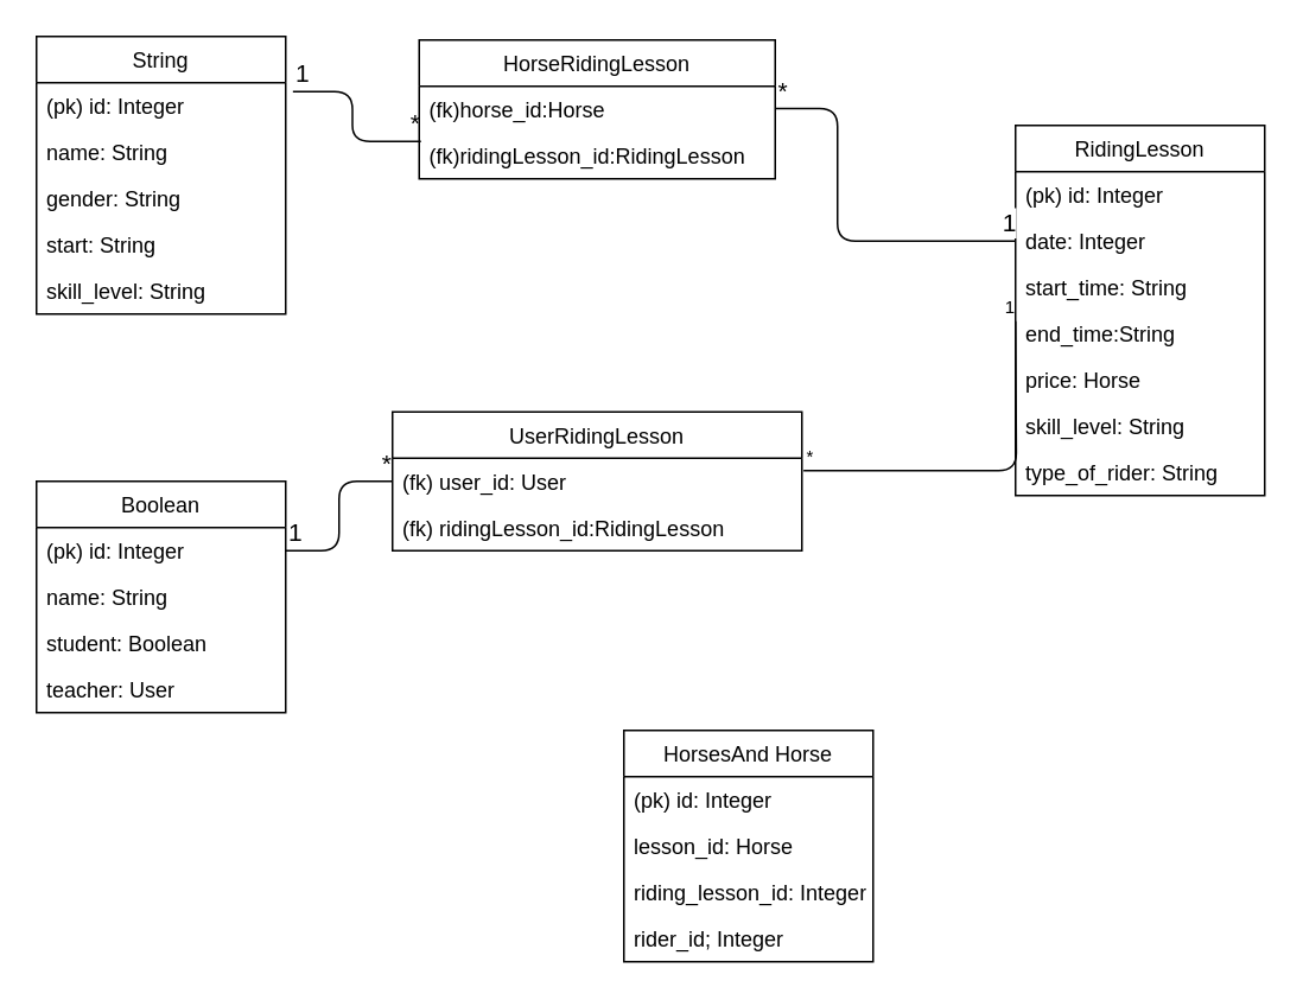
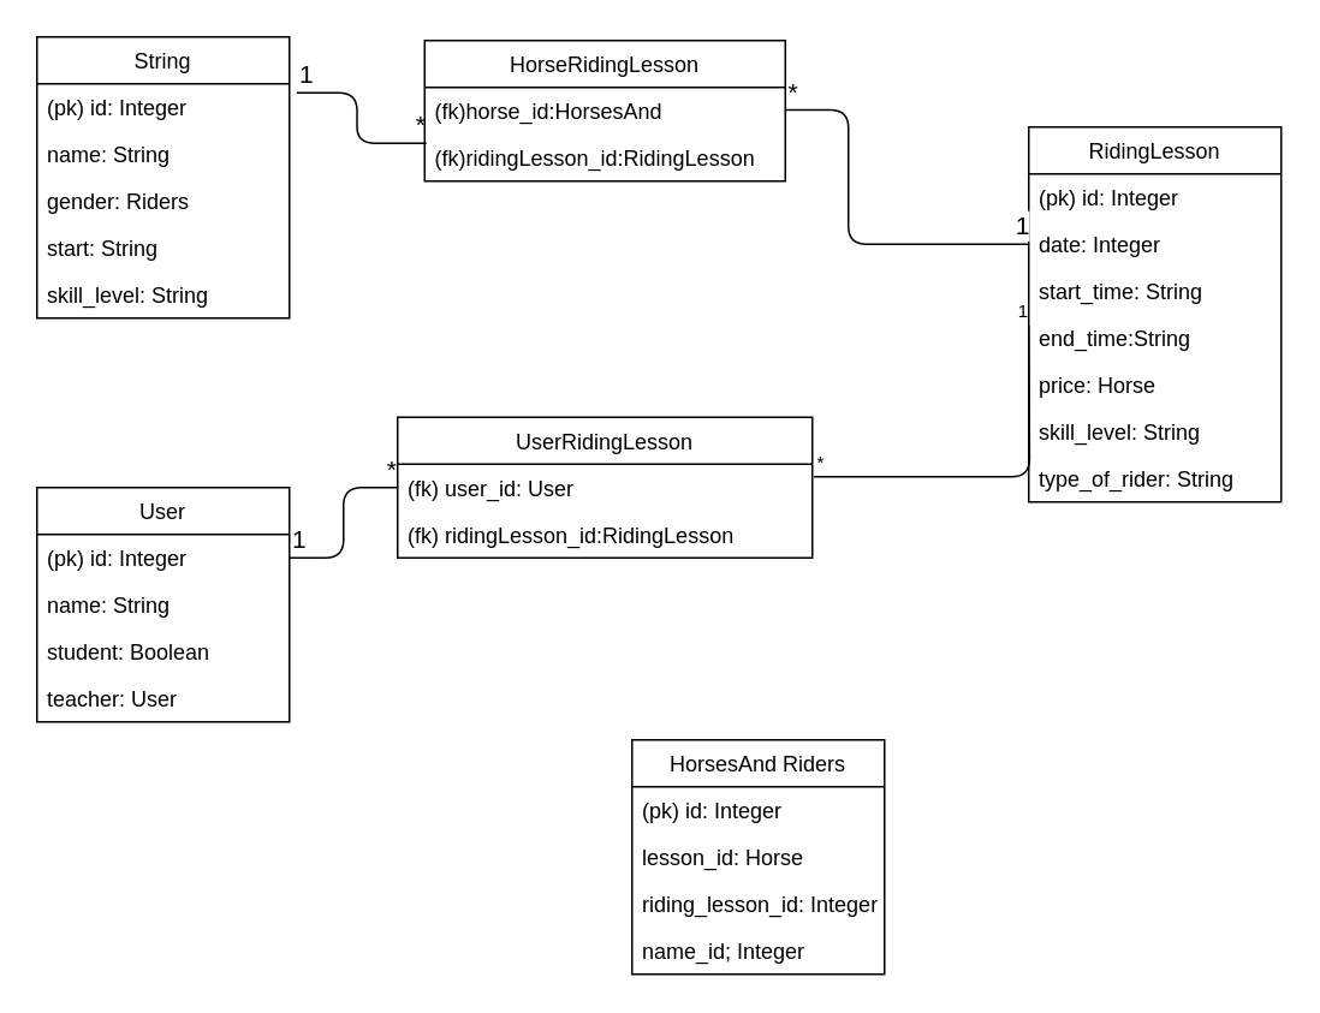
  <mxCell id="0" />
  <mxCell id="1" parent="0" />
  <mxCell id="2" value="String" style="swimlane;fontStyle=0;childLayout=stackLayout;horizontal=1;startSize=26;fillColor=none;horizontalStack=0;resizeParent=1;resizeParentMax=0;resizeLast=0;collapsible=1;marginBottom=0;" parent="1" vertex="1"><mxGeometry x="20" y="20" width="140" height="156" as="geometry" /></mxCell>
  <mxCell id="3" value="(pk) id: Integer" style="text;strokeColor=none;fillColor=none;align=left;verticalAlign=top;spacingLeft=4;spacingRight=4;overflow=hidden;rotatable=0;points=[[0,0.5],[1,0.5]];portConstraint=eastwest;" parent="2" vertex="1"><mxGeometry y="26" width="140" height="26" as="geometry" /></mxCell>
  <mxCell id="4" value="name: String" style="text;strokeColor=none;fillColor=none;align=left;verticalAlign=top;spacingLeft=4;spacingRight=4;overflow=hidden;rotatable=0;points=[[0,0.5],[1,0.5]];portConstraint=eastwest;" parent="2" vertex="1"><mxGeometry y="52" width="140" height="26" as="geometry" /></mxCell>
- <mxCell id="5" value="gender: String" style="text;strokeColor=none;fillColor=none;align=left;verticalAlign=top;spacingLeft=4;spacingRight=4;overflow=hidden;rotatable=0;points=[[0,0.5],[1,0.5]];portConstraint=eastwest;" parent="2" vertex="1"><mxGeometry y="78" width="140" height="26" as="geometry" /></mxCell>
+ <mxCell id="5" value="gender: Riders" style="text;strokeColor=none;fillColor=none;align=left;verticalAlign=top;spacingLeft=4;spacingRight=4;overflow=hidden;rotatable=0;points=[[0,0.5],[1,0.5]];portConstraint=eastwest;" parent="2" vertex="1"><mxGeometry y="78" width="140" height="26" as="geometry" /></mxCell>
  <mxCell id="6" value="start: String" style="text;strokeColor=none;fillColor=none;align=left;verticalAlign=top;spacingLeft=4;spacingRight=4;overflow=hidden;rotatable=0;points=[[0,0.5],[1,0.5]];portConstraint=eastwest;" parent="2" vertex="1"><mxGeometry y="104" width="140" height="26" as="geometry" /></mxCell>
  <mxCell id="7" value="skill_level: String" style="text;strokeColor=none;fillColor=none;align=left;verticalAlign=top;spacingLeft=4;spacingRight=4;overflow=hidden;rotatable=0;points=[[0,0.5],[1,0.5]];portConstraint=eastwest;" parent="2" vertex="1"><mxGeometry y="130" width="140" height="26" as="geometry" /></mxCell>
- <mxCell id="8" value="Boolean" style="swimlane;fontStyle=0;childLayout=stackLayout;horizontal=1;startSize=26;fillColor=none;horizontalStack=0;resizeParent=1;resizeParentMax=0;resizeLast=0;collapsible=1;marginBottom=0;" parent="1" vertex="1"><mxGeometry x="20" y="270" width="140" height="130" as="geometry" /></mxCell>
+ <mxCell id="8" value="User" style="swimlane;fontStyle=0;childLayout=stackLayout;horizontal=1;startSize=26;fillColor=none;horizontalStack=0;resizeParent=1;resizeParentMax=0;resizeLast=0;collapsible=1;marginBottom=0;" parent="1" vertex="1"><mxGeometry x="20" y="270" width="140" height="130" as="geometry" /></mxCell>
  <mxCell id="9" value="(pk) id: Integer" style="text;strokeColor=none;fillColor=none;align=left;verticalAlign=top;spacingLeft=4;spacingRight=4;overflow=hidden;rotatable=0;points=[[0,0.5],[1,0.5]];portConstraint=eastwest;" parent="8" vertex="1"><mxGeometry y="26" width="140" height="26" as="geometry" /></mxCell>
  <mxCell id="10" value="name: String" style="text;strokeColor=none;fillColor=none;align=left;verticalAlign=top;spacingLeft=4;spacingRight=4;overflow=hidden;rotatable=0;points=[[0,0.5],[1,0.5]];portConstraint=eastwest;" parent="8" vertex="1"><mxGeometry y="52" width="140" height="26" as="geometry" /></mxCell>
  <mxCell id="11" value="student: Boolean" style="text;strokeColor=none;fillColor=none;align=left;verticalAlign=top;spacingLeft=4;spacingRight=4;overflow=hidden;rotatable=0;points=[[0,0.5],[1,0.5]];portConstraint=eastwest;" parent="8" vertex="1"><mxGeometry y="78" width="140" height="26" as="geometry" /></mxCell>
  <mxCell id="12" value="teacher: User" style="text;strokeColor=none;fillColor=none;align=left;verticalAlign=top;spacingLeft=4;spacingRight=4;overflow=hidden;rotatable=0;points=[[0,0.5],[1,0.5]];portConstraint=eastwest;" parent="8" vertex="1"><mxGeometry y="104" width="140" height="26" as="geometry" /></mxCell>
  <mxCell id="13" value="RidingLesson" style="swimlane;fontStyle=0;childLayout=stackLayout;horizontal=1;startSize=26;fillColor=none;horizontalStack=0;resizeParent=1;resizeParentMax=0;resizeLast=0;collapsible=1;marginBottom=0;" parent="1" vertex="1"><mxGeometry x="570" y="70" width="140" height="208" as="geometry" /></mxCell>
  <mxCell id="14" value="(pk) id: Integer" style="text;strokeColor=none;fillColor=none;align=left;verticalAlign=top;spacingLeft=4;spacingRight=4;overflow=hidden;rotatable=0;points=[[0,0.5],[1,0.5]];portConstraint=eastwest;" parent="13" vertex="1"><mxGeometry y="26" width="140" height="26" as="geometry" /></mxCell>
  <mxCell id="15" value="date: Integer" style="text;strokeColor=none;fillColor=none;align=left;verticalAlign=top;spacingLeft=4;spacingRight=4;overflow=hidden;rotatable=0;points=[[0,0.5],[1,0.5]];portConstraint=eastwest;" parent="13" vertex="1"><mxGeometry y="52" width="140" height="26" as="geometry" /></mxCell>
  <mxCell id="16" value="start_time: String" style="text;strokeColor=none;fillColor=none;align=left;verticalAlign=top;spacingLeft=4;spacingRight=4;overflow=hidden;rotatable=0;points=[[0,0.5],[1,0.5]];portConstraint=eastwest;" parent="13" vertex="1"><mxGeometry y="78" width="140" height="26" as="geometry" /></mxCell>
  <mxCell id="17" value="end_time:String" style="text;strokeColor=none;fillColor=none;align=left;verticalAlign=top;spacingLeft=4;spacingRight=4;overflow=hidden;rotatable=0;points=[[0,0.5],[1,0.5]];portConstraint=eastwest;" parent="13" vertex="1"><mxGeometry y="104" width="140" height="26" as="geometry" /></mxCell>
  <mxCell id="18" value="price: Horse" style="text;strokeColor=none;fillColor=none;align=left;verticalAlign=top;spacingLeft=4;spacingRight=4;overflow=hidden;rotatable=0;points=[[0,0.5],[1,0.5]];portConstraint=eastwest;" parent="13" vertex="1"><mxGeometry y="130" width="140" height="26" as="geometry" /></mxCell>
  <mxCell id="19" value="skill_level: String" style="text;strokeColor=none;fillColor=none;align=left;verticalAlign=top;spacingLeft=4;spacingRight=4;overflow=hidden;rotatable=0;points=[[0,0.5],[1,0.5]];portConstraint=eastwest;" parent="13" vertex="1"><mxGeometry y="156" width="140" height="26" as="geometry" /></mxCell>
  <mxCell id="20" value="type_of_rider: String" style="text;strokeColor=none;fillColor=none;align=left;verticalAlign=top;spacingLeft=4;spacingRight=4;overflow=hidden;rotatable=0;points=[[0,0.5],[1,0.5]];portConstraint=eastwest;" parent="13" vertex="1"><mxGeometry y="182" width="140" height="26" as="geometry" /></mxCell>
  <mxCell id="21" value="" style="endArrow=none;html=1;edgeStyle=orthogonalEdgeStyle;entryX=0;entryY=0.5;entryDx=0;entryDy=0;exitX=1;exitY=0.5;exitDx=0;exitDy=0;" parent="1" source="9" target="28" edge="1"><mxGeometry relative="1" as="geometry"><mxPoint x="20" y="370" as="sourcePoint" /><mxPoint x="180" y="370" as="targetPoint" /></mxGeometry></mxCell>
  <mxCell id="22" value="&lt;font style=&quot;font-size: 14px&quot;&gt;1&lt;/font&gt;" style="resizable=0;html=1;align=left;verticalAlign=bottom;labelBackgroundColor=#ffffff;fontSize=10;" parent="21" connectable="0" vertex="1"><mxGeometry x="-1" relative="1" as="geometry" /></mxCell>
  <mxCell id="23" value="&lt;font style=&quot;font-size: 14px&quot;&gt;*&lt;/font&gt;" style="resizable=0;html=1;align=right;verticalAlign=bottom;labelBackgroundColor=#ffffff;fontSize=10;" parent="21" connectable="0" vertex="1"><mxGeometry x="1" relative="1" as="geometry" /></mxCell>
  <mxCell id="24" value="" style="endArrow=none;html=1;edgeStyle=orthogonalEdgeStyle;exitX=1.029;exitY=0.192;exitDx=0;exitDy=0;exitPerimeter=0;entryX=0.005;entryY=0.192;entryDx=0;entryDy=0;entryPerimeter=0;" parent="1" source="3" target="32" edge="1"><mxGeometry relative="1" as="geometry"><mxPoint x="20" y="370" as="sourcePoint" /><mxPoint x="270" y="80" as="targetPoint" /></mxGeometry></mxCell>
  <mxCell id="25" value="&lt;font style=&quot;font-size: 14px&quot;&gt;1&lt;/font&gt;" style="resizable=0;html=1;align=left;verticalAlign=bottom;labelBackgroundColor=#ffffff;fontSize=10;" parent="24" connectable="0" vertex="1"><mxGeometry x="-1" relative="1" as="geometry" /></mxCell>
  <mxCell id="26" value="&lt;font style=&quot;font-size: 14px&quot;&gt;*&lt;/font&gt;" style="resizable=0;html=1;align=right;verticalAlign=bottom;labelBackgroundColor=#ffffff;fontSize=10;" parent="24" connectable="0" vertex="1"><mxGeometry x="1" relative="1" as="geometry" /></mxCell>
  <mxCell id="27" value="UserRidingLesson" style="swimlane;fontStyle=0;childLayout=stackLayout;horizontal=1;startSize=26;fillColor=none;horizontalStack=0;resizeParent=1;resizeParentMax=0;resizeLast=0;collapsible=1;marginBottom=0;" parent="1" vertex="1"><mxGeometry x="220" y="231" width="230" height="78" as="geometry" /></mxCell>
  <mxCell id="28" value="(fk) user_id: User" style="text;strokeColor=none;fillColor=none;align=left;verticalAlign=top;spacingLeft=4;spacingRight=4;overflow=hidden;rotatable=0;points=[[0,0.5],[1,0.5]];portConstraint=eastwest;" parent="27" vertex="1"><mxGeometry y="26" width="230" height="26" as="geometry" /></mxCell>
  <mxCell id="29" value="(fk) ridingLesson_id:RidingLesson" style="text;strokeColor=none;fillColor=none;align=left;verticalAlign=top;spacingLeft=4;spacingRight=4;overflow=hidden;rotatable=0;points=[[0,0.5],[1,0.5]];portConstraint=eastwest;" parent="27" vertex="1"><mxGeometry y="52" width="230" height="26" as="geometry" /></mxCell>
  <mxCell id="30" value="HorseRidingLesson" style="swimlane;fontStyle=0;childLayout=stackLayout;horizontal=1;startSize=26;fillColor=none;horizontalStack=0;resizeParent=1;resizeParentMax=0;resizeLast=0;collapsible=1;marginBottom=0;" parent="1" vertex="1"><mxGeometry x="235" y="22" width="200" height="78" as="geometry" /></mxCell>
- <mxCell id="31" value="(fk)horse_id:Horse" style="text;strokeColor=none;fillColor=none;align=left;verticalAlign=top;spacingLeft=4;spacingRight=4;overflow=hidden;rotatable=0;points=[[0,0.5],[1,0.5]];portConstraint=eastwest;" parent="30" vertex="1"><mxGeometry y="26" width="200" height="26" as="geometry" /></mxCell>
+ <mxCell id="31" value="(fk)horse_id:HorsesAnd" style="text;strokeColor=none;fillColor=none;align=left;verticalAlign=top;spacingLeft=4;spacingRight=4;overflow=hidden;rotatable=0;points=[[0,0.5],[1,0.5]];portConstraint=eastwest;" parent="30" vertex="1"><mxGeometry y="26" width="200" height="26" as="geometry" /></mxCell>
  <mxCell id="32" value="(fk)ridingLesson_id:RidingLesson" style="text;strokeColor=none;fillColor=none;align=left;verticalAlign=top;spacingLeft=4;spacingRight=4;overflow=hidden;rotatable=0;points=[[0,0.5],[1,0.5]];portConstraint=eastwest;" parent="30" vertex="1"><mxGeometry y="52" width="200" height="26" as="geometry" /></mxCell>
  <mxCell id="33" value="" style="endArrow=none;html=1;edgeStyle=orthogonalEdgeStyle;entryX=0;entryY=0.5;entryDx=0;entryDy=0;" parent="1" target="15" edge="1"><mxGeometry relative="1" as="geometry"><mxPoint x="435" y="60.5" as="sourcePoint" /><mxPoint x="595" y="60.5" as="targetPoint" /><Array as="points"><mxPoint x="470" y="61" /><mxPoint x="470" y="135" /></Array></mxGeometry></mxCell>
  <mxCell id="34" value="&lt;font style=&quot;font-size: 14px&quot;&gt;*&lt;/font&gt;" style="resizable=0;html=1;align=left;verticalAlign=bottom;labelBackgroundColor=#ffffff;fontSize=10;" parent="33" connectable="0" vertex="1"><mxGeometry x="-1" relative="1" as="geometry" /></mxCell>
  <mxCell id="35" value="&lt;font style=&quot;font-size: 14px&quot;&gt;1&lt;/font&gt;" style="resizable=0;html=1;align=right;verticalAlign=bottom;labelBackgroundColor=#ffffff;fontSize=10;" parent="33" connectable="0" vertex="1"><mxGeometry x="1" relative="1" as="geometry" /></mxCell>
  <mxCell id="36" value="" style="endArrow=none;html=1;edgeStyle=orthogonalEdgeStyle;entryX=0;entryY=0.231;entryDx=0;entryDy=0;entryPerimeter=0;exitX=1.004;exitY=0.269;exitDx=0;exitDy=0;exitPerimeter=0;" parent="1" source="28" edge="1"><mxGeometry relative="1" as="geometry"><mxPoint x="20" y="420" as="sourcePoint" /><mxPoint x="570" y="180" as="targetPoint" /></mxGeometry></mxCell>
  <mxCell id="37" value="*" style="resizable=0;html=1;align=left;verticalAlign=bottom;labelBackgroundColor=#ffffff;fontSize=10;" parent="36" connectable="0" vertex="1"><mxGeometry x="-1" relative="1" as="geometry" /></mxCell>
  <mxCell id="38" value="1" style="resizable=0;html=1;align=right;verticalAlign=bottom;labelBackgroundColor=#ffffff;fontSize=10;" parent="36" connectable="0" vertex="1"><mxGeometry x="1" relative="1" as="geometry" /></mxCell>
- <mxCell id="39" value="HorsesAnd Horse" style="swimlane;fontStyle=0;childLayout=stackLayout;horizontal=1;startSize=26;fillColor=none;horizontalStack=0;resizeParent=1;resizeParentMax=0;resizeLast=0;collapsible=1;marginBottom=0;" parent="1" vertex="1"><mxGeometry x="350" y="410" width="140" height="130" as="geometry" /></mxCell>
+ <mxCell id="39" value="HorsesAnd Riders" style="swimlane;fontStyle=0;childLayout=stackLayout;horizontal=1;startSize=26;fillColor=none;horizontalStack=0;resizeParent=1;resizeParentMax=0;resizeLast=0;collapsible=1;marginBottom=0;" parent="1" vertex="1"><mxGeometry x="350" y="410" width="140" height="130" as="geometry" /></mxCell>
  <mxCell id="40" value="(pk) id: Integer" style="text;strokeColor=none;fillColor=none;align=left;verticalAlign=top;spacingLeft=4;spacingRight=4;overflow=hidden;rotatable=0;points=[[0,0.5],[1,0.5]];portConstraint=eastwest;" parent="39" vertex="1"><mxGeometry y="26" width="140" height="26" as="geometry" /></mxCell>
  <mxCell id="41" value="lesson_id: Horse" style="text;strokeColor=none;fillColor=none;align=left;verticalAlign=top;spacingLeft=4;spacingRight=4;overflow=hidden;rotatable=0;points=[[0,0.5],[1,0.5]];portConstraint=eastwest;" parent="39" vertex="1"><mxGeometry y="52" width="140" height="26" as="geometry" /></mxCell>
  <mxCell id="42" value="riding_lesson_id: Integer" style="text;strokeColor=none;fillColor=none;align=left;verticalAlign=top;spacingLeft=4;spacingRight=4;overflow=hidden;rotatable=0;points=[[0,0.5],[1,0.5]];portConstraint=eastwest;" parent="39" vertex="1"><mxGeometry y="78" width="140" height="26" as="geometry" /></mxCell>
- <mxCell id="43" value="rider_id; Integer" style="text;strokeColor=none;fillColor=none;align=left;verticalAlign=top;spacingLeft=4;spacingRight=4;overflow=hidden;rotatable=0;points=[[0,0.5],[1,0.5]];portConstraint=eastwest;" parent="39" vertex="1"><mxGeometry y="104" width="140" height="26" as="geometry" /></mxCell>
+ <mxCell id="43" value="name_id; Integer" style="text;strokeColor=none;fillColor=none;align=left;verticalAlign=top;spacingLeft=4;spacingRight=4;overflow=hidden;rotatable=0;points=[[0,0.5],[1,0.5]];portConstraint=eastwest;" parent="39" vertex="1"><mxGeometry y="104" width="140" height="26" as="geometry" /></mxCell>
